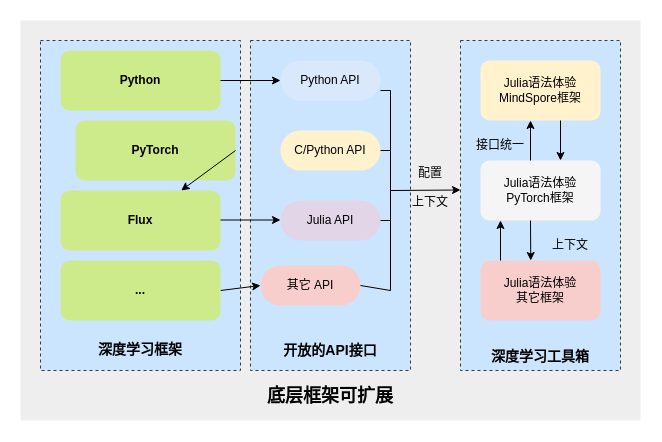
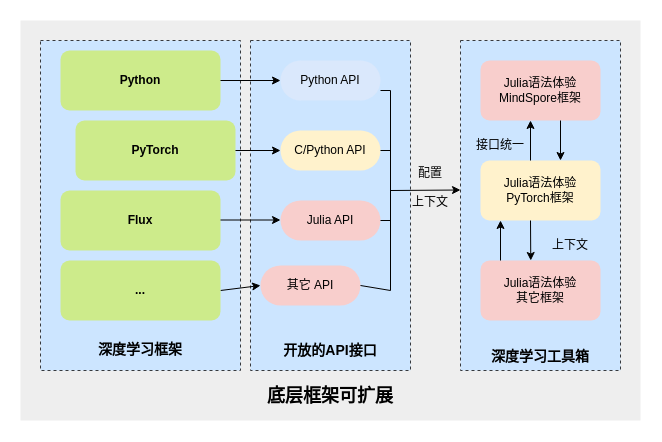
  <mxCell id="0" />
  <mxCell id="1" parent="0" />
  <mxCell id="2" value="&lt;b&gt;&lt;br&gt;&lt;br&gt;&lt;br&gt;&lt;br&gt;&lt;br&gt;&lt;br&gt;&lt;br&gt;&lt;br&gt;&lt;br&gt;&lt;br&gt;&lt;br&gt;&lt;br&gt;&lt;br&gt;&lt;br&gt;&lt;br&gt;&lt;br&gt;&lt;br&gt;&lt;br&gt;&lt;br&gt;&lt;br&gt;&lt;br&gt;&lt;br&gt;&lt;br&gt;&lt;font style=&quot;font-size: 18px&quot;&gt;&lt;br&gt;底层框架可扩展&lt;/font&gt;&lt;/b&gt;" style="rounded=0;whiteSpace=wrap;html=1;comic=0;fillColor=#eeeeee;strokeColor=none;" parent="1" vertex="1"><mxGeometry x="20" y="20" width="620" height="400" as="geometry" /></mxCell>
  <mxCell id="3" value="&lt;br&gt;配置&lt;br&gt;&lt;br&gt;上下文" style="rounded=0;whiteSpace=wrap;html=1;dashed=1;comic=0;strokeColor=none;fillColor=none;" parent="1" vertex="1"><mxGeometry x="410" y="140" width="40" height="80" as="geometry" /></mxCell>
  <mxCell id="4" value="&lt;b&gt;&lt;br&gt;&lt;br&gt;&lt;br&gt;&lt;br&gt;&lt;br&gt;&lt;br&gt;&lt;br&gt;&lt;br&gt;&lt;br&gt;&lt;br&gt;&lt;br&gt;&lt;br&gt;&lt;br&gt;&lt;br&gt;&lt;br&gt;&lt;br&gt;&lt;br&gt;&lt;br&gt;&lt;br&gt;&lt;font style=&quot;font-size: 14px&quot;&gt;&lt;br&gt;开放的API接口&lt;/font&gt;&lt;/b&gt;" style="rounded=0;whiteSpace=wrap;html=1;comic=0;dashed=1;fillColor=#cce5ff;strokeColor=#36393d;" parent="1" vertex="1"><mxGeometry x="250" y="40" width="160" height="330" as="geometry" /></mxCell>
  <mxCell id="5" value="&lt;b&gt;&lt;br&gt;&lt;br&gt;&lt;br&gt;&lt;br&gt;&lt;br&gt;&lt;br&gt;&lt;br&gt;&lt;br&gt;&lt;br&gt;&lt;br&gt;&lt;br&gt;&lt;br&gt;&lt;br&gt;&lt;br&gt;&lt;br&gt;&lt;br&gt;&lt;br&gt;&lt;br&gt;&lt;br&gt;&lt;br&gt;&lt;font style=&quot;font-size: 14px&quot;&gt;深度学习框架&lt;/font&gt;&lt;/b&gt;" style="rounded=0;whiteSpace=wrap;html=1;comic=0;dashed=1;fillColor=#cce5ff;strokeColor=#36393d;" parent="1" vertex="1"><mxGeometry x="40" y="40" width="200" height="330" as="geometry" /></mxCell>
  <mxCell id="6" value="&lt;span style=&quot;white-space: normal&quot;&gt;Python&lt;/span&gt;" style="rounded=1;whiteSpace=wrap;html=1;fillColor=#cdeb8b;strokeColor=none;fontStyle=1" parent="1" vertex="1"><mxGeometry x="60" y="50" width="160" height="60" as="geometry" /></mxCell>
  <mxCell id="7" value="&lt;span style=&quot;white-space: normal&quot;&gt;PyTorch&lt;/span&gt;" style="rounded=1;whiteSpace=wrap;html=1;fillColor=#cdeb8b;strokeColor=none;fontStyle=1" parent="1" vertex="1"><mxGeometry x="75" y="120" width="160" height="60" as="geometry" /></mxCell>
  <mxCell id="8" value="&lt;span style=&quot;white-space: normal&quot;&gt;&lt;b&gt;Flux&lt;/b&gt;&lt;/span&gt;" style="rounded=1;whiteSpace=wrap;html=1;fillColor=#cdeb8b;strokeColor=none;" parent="1" vertex="1"><mxGeometry x="60" y="190" width="160" height="60" as="geometry" /></mxCell>
  <mxCell id="9" value="&lt;span style=&quot;white-space: normal&quot;&gt;Python API&lt;/span&gt;" style="rounded=1;whiteSpace=wrap;html=1;comic=0;arcSize=50;fillColor=#dae8fc;strokeColor=none;" parent="1" vertex="1"><mxGeometry x="280" y="60" width="100" height="40" as="geometry" /></mxCell>
  <mxCell id="10" value="&lt;span style=&quot;white-space: normal&quot;&gt;C/Python API&lt;/span&gt;" style="rounded=1;whiteSpace=wrap;html=1;comic=0;arcSize=50;fillColor=#fff2cc;strokeColor=none;" parent="1" vertex="1"><mxGeometry x="280" y="130" width="100" height="40" as="geometry" /></mxCell>
  <mxCell id="11" value="&lt;span style=&quot;white-space: normal&quot;&gt;其它 API&lt;/span&gt;" style="rounded=1;whiteSpace=wrap;html=1;comic=0;arcSize=50;fillColor=#f8cecc;strokeColor=none;" parent="1" vertex="1"><mxGeometry x="260" y="265" width="100" height="40" as="geometry" /></mxCell>
  <mxCell id="12" value="&lt;font style=&quot;font-size: 14px&quot;&gt;&lt;b&gt;&lt;br&gt;&lt;br&gt;&lt;br&gt;&lt;br&gt;&lt;br&gt;&lt;br&gt;&lt;br&gt;&lt;br&gt;&lt;br&gt;&lt;br&gt;&lt;br&gt;&lt;br&gt;&lt;br&gt;&lt;br&gt;&lt;br&gt;&lt;br&gt;&lt;br&gt;&lt;br&gt;深度学习工具箱&lt;/b&gt;&lt;br&gt;&lt;/font&gt;" style="rounded=0;whiteSpace=wrap;html=1;comic=0;dashed=1;fillColor=#cce5ff;strokeColor=#36393d;" parent="1" vertex="1"><mxGeometry x="460" y="40" width="160" height="330" as="geometry" /></mxCell>
  <mxCell id="13" value="" style="endArrow=classic;html=1;entryX=0;entryY=0.5;entryDx=0;entryDy=0;" parent="1" target="9" edge="1"><mxGeometry width="50" height="50" relative="1" as="geometry"><mxPoint x="220" y="80" as="sourcePoint" /><mxPoint x="270" y="40" as="targetPoint" /></mxGeometry></mxCell>
- <mxCell id="14" value="" style="endArrow=classic;html=1;exitX=1;exitY=0.5;exitDx=0;exitDy=0;" parent="1" target="8" edge="1" source="7"><mxGeometry width="50" height="50" relative="1" as="geometry"><mxPoint x="220" y="190" as="sourcePoint" /><mxPoint x="270" y="140" as="targetPoint" /></mxGeometry></mxCell>
+ <mxCell id="14" value="" style="endArrow=classic;html=1;entryX=0;entryY=0.5;entryDx=0;entryDy=0;exitX=1;exitY=0.5;exitDx=0;exitDy=0;" parent="1" target="10" edge="1" source="7"><mxGeometry width="50" height="50" relative="1" as="geometry"><mxPoint x="220" y="190" as="sourcePoint" /><mxPoint x="270" y="140" as="targetPoint" /></mxGeometry></mxCell>
  <mxCell id="15" value="" style="endArrow=classic;html=1;entryX=0;entryY=0.5;entryDx=0;entryDy=0;" parent="1" target="11" edge="1"><mxGeometry width="50" height="50" relative="1" as="geometry"><mxPoint x="220" y="290" as="sourcePoint" /><mxPoint x="270" y="240" as="targetPoint" /></mxGeometry></mxCell>
  <mxCell id="16" value="" style="endArrow=none;html=1;entryX=1;entryY=0.5;entryDx=0;entryDy=0;rounded=0;" parent="1" target="11" edge="1"><mxGeometry width="50" height="50" relative="1" as="geometry"><mxPoint x="380" y="90" as="sourcePoint" /><mxPoint x="430" y="40" as="targetPoint" /><Array as="points"><mxPoint x="390" y="90" /><mxPoint x="390" y="290" /></Array></mxGeometry></mxCell>
  <mxCell id="17" value="" style="endArrow=none;html=1;exitX=1;exitY=0.5;exitDx=0;exitDy=0;" parent="1" source="10" edge="1"><mxGeometry width="50" height="50" relative="1" as="geometry"><mxPoint x="440" y="280" as="sourcePoint" /><mxPoint x="390" y="150" as="targetPoint" /></mxGeometry></mxCell>
  <mxCell id="18" value="" style="endArrow=classic;html=1;" parent="1" edge="1"><mxGeometry width="50" height="50" relative="1" as="geometry"><mxPoint x="390" y="190" as="sourcePoint" /><mxPoint x="460" y="189.5" as="targetPoint" /></mxGeometry></mxCell>
- <mxCell id="19" value="Julia语法体验MindSpore框架" style="rounded=1;whiteSpace=wrap;html=1;comic=0;fillColor=#fff2cc;strokeColor=none;" parent="1" vertex="1"><mxGeometry x="480" y="60" width="120" height="60" as="geometry" /></mxCell>
- <mxCell id="20" value="Julia语法体验&lt;br&gt;PyTorch框架" style="rounded=1;whiteSpace=wrap;html=1;comic=0;fillColor=#f5f5f5;strokeColor=none;" parent="1" vertex="1"><mxGeometry x="480" y="160" width="120" height="60" as="geometry" /></mxCell>
+ <mxCell id="19" value="Julia语法体验MindSpore框架" style="rounded=1;whiteSpace=wrap;html=1;comic=0;fillColor=#f8cecc;strokeColor=none;" parent="1" vertex="1"><mxGeometry x="480" y="60" width="120" height="60" as="geometry" /></mxCell>
+ <mxCell id="20" value="Julia语法体验&lt;br&gt;PyTorch框架" style="rounded=1;whiteSpace=wrap;html=1;comic=0;fillColor=#fff2cc;strokeColor=none;" parent="1" vertex="1"><mxGeometry x="480" y="160" width="120" height="60" as="geometry" /></mxCell>
  <mxCell id="21" value="Julia语法体验&lt;br&gt;其它框架" style="rounded=1;whiteSpace=wrap;html=1;comic=0;fillColor=#f8cecc;strokeColor=none;" parent="1" vertex="1"><mxGeometry x="480" y="260" width="120" height="60" as="geometry" /></mxCell>
  <mxCell id="22" value="" style="endArrow=classic;html=1;exitX=1;exitY=1;exitDx=0;exitDy=0;" parent="1" source="24" edge="1"><mxGeometry width="50" height="50" relative="1" as="geometry"><mxPoint x="510" y="160" as="sourcePoint" /><mxPoint x="530" y="120" as="targetPoint" /></mxGeometry></mxCell>
  <mxCell id="23" value="" style="endArrow=classic;html=1;" parent="1" edge="1"><mxGeometry width="50" height="50" relative="1" as="geometry"><mxPoint x="560" y="120" as="sourcePoint" /><mxPoint x="560" y="160" as="targetPoint" /></mxGeometry></mxCell>
  <mxCell id="24" value="接口统一" style="rounded=0;whiteSpace=wrap;html=1;comic=0;fillColor=none;strokeColor=none;" parent="1" vertex="1"><mxGeometry x="470" y="130" width="60" height="30" as="geometry" /></mxCell>
  <mxCell id="25" value="" style="endArrow=classic;html=1;" parent="1" edge="1"><mxGeometry width="50" height="50" relative="1" as="geometry"><mxPoint x="500" y="260" as="sourcePoint" /><mxPoint x="500" y="220" as="targetPoint" /></mxGeometry></mxCell>
  <mxCell id="26" value="" style="endArrow=classic;html=1;entryX=0.823;entryY=0.6;entryDx=0;entryDy=0;entryPerimeter=0;" parent="1" target="2" edge="1"><mxGeometry width="50" height="50" relative="1" as="geometry"><mxPoint x="530" y="220" as="sourcePoint" /><mxPoint x="580" y="170" as="targetPoint" /></mxGeometry></mxCell>
  <mxCell id="27" value="上下文" style="rounded=0;whiteSpace=wrap;html=1;comic=0;fillColor=none;strokeColor=none;" parent="1" vertex="1"><mxGeometry x="540" y="230" width="60" height="30" as="geometry" /></mxCell>
  <mxCell id="28" value="&lt;span style=&quot;white-space: normal&quot;&gt;&lt;span&gt;...&lt;/span&gt;&lt;/span&gt;" style="rounded=1;whiteSpace=wrap;html=1;fillColor=#cdeb8b;strokeColor=none;fontStyle=1" vertex="1" parent="1"><mxGeometry x="60" y="260" width="160" height="60" as="geometry" /></mxCell>
- <mxCell id="29" value="&lt;span style=&quot;white-space: normal&quot;&gt;Julia API&lt;/span&gt;" style="rounded=1;whiteSpace=wrap;html=1;comic=0;arcSize=50;fillColor=#e1d5e7;strokeColor=none;" vertex="1" parent="1"><mxGeometry x="280" y="200" width="100" height="40" as="geometry" /></mxCell>
+ <mxCell id="29" value="&lt;span style=&quot;white-space: normal&quot;&gt;Julia API&lt;/span&gt;" style="rounded=1;whiteSpace=wrap;html=1;comic=0;arcSize=50;fillColor=#f8cecc;strokeColor=none;" vertex="1" parent="1"><mxGeometry x="280" y="200" width="100" height="40" as="geometry" /></mxCell>
  <mxCell id="30" value="" style="endArrow=classic;html=1;entryX=0;entryY=0.5;entryDx=0;entryDy=0;exitX=1;exitY=0.5;exitDx=0;exitDy=0;" edge="1" parent="1"><mxGeometry width="50" height="50" relative="1" as="geometry"><mxPoint x="220" y="219.5" as="sourcePoint" /><mxPoint x="280" y="219.5" as="targetPoint" /></mxGeometry></mxCell>
  <mxCell id="31" value="" style="endArrow=none;html=1;" edge="1" parent="1"><mxGeometry width="50" height="50" relative="1" as="geometry"><mxPoint x="380" y="220" as="sourcePoint" /><mxPoint x="390" y="220" as="targetPoint" /></mxGeometry></mxCell>
